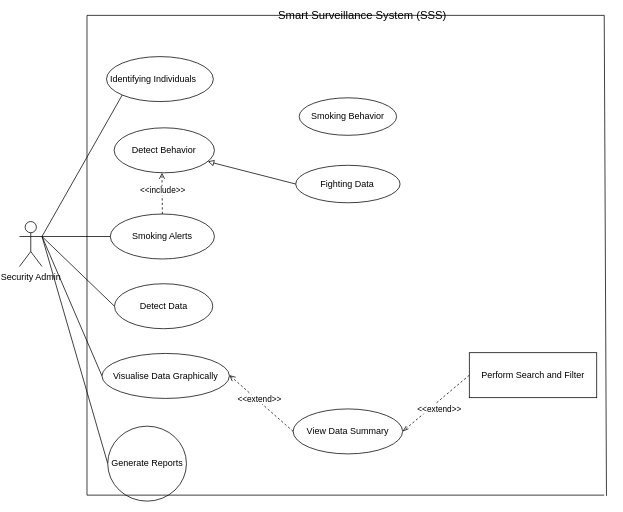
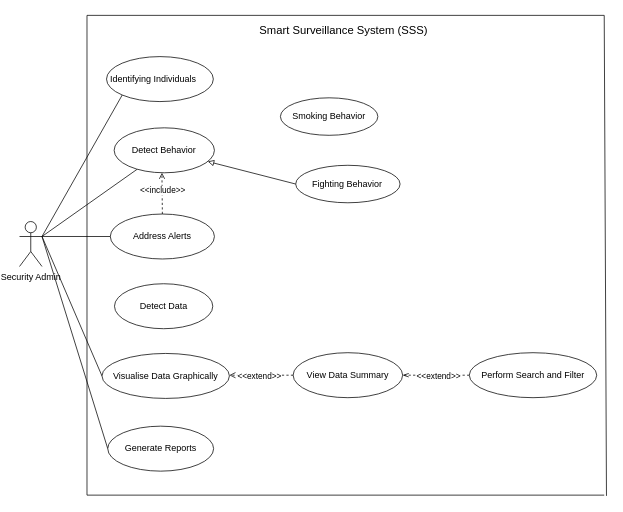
  <mxCell id="0" />
  <mxCell id="1" parent="0" />
  <mxCell id="2" style="rounded=0;orthogonalLoop=1;jettySize=auto;html=1;entryX=0;entryY=0.5;entryDx=0;entryDy=0;endArrow=none;endFill=0;exitX=1;exitY=0.333;exitDx=0;exitDy=0;exitPerimeter=0;" parent="1" source="6" target="7" edge="1"><mxGeometry relative="1" as="geometry" /></mxCell>
  <mxCell id="3" style="rounded=0;orthogonalLoop=1;jettySize=auto;html=1;exitX=1;exitY=0.333;exitDx=0;exitDy=0;exitPerimeter=0;entryX=0;entryY=1;entryDx=0;entryDy=0;endArrow=none;endFill=0;" parent="1" source="6" target="8" edge="1"><mxGeometry relative="1" as="geometry" /></mxCell>
- <mxCell id="4" style="rounded=0;orthogonalLoop=1;jettySize=auto;html=1;exitX=1;exitY=0.333;exitDx=0;exitDy=0;exitPerimeter=0;entryX=0;entryY=0.5;entryDx=0;entryDy=0;endArrow=none;endFill=0;" parent="1" source="6" target="11" edge="1"><mxGeometry relative="1" as="geometry" /></mxCell>
+ <mxCell id="4" style="rounded=0;orthogonalLoop=1;jettySize=auto;html=1;exitX=1;exitY=0.333;exitDx=0;exitDy=0;exitPerimeter=0;endArrow=none;endFill=0;" parent="1" source="6" target="10" edge="1"><mxGeometry relative="1" as="geometry" /></mxCell>
  <mxCell id="5" style="rounded=0;orthogonalLoop=1;jettySize=auto;html=1;exitX=1;exitY=0.333;exitDx=0;exitDy=0;exitPerimeter=0;entryX=0;entryY=0.5;entryDx=0;entryDy=0;endArrow=none;endFill=0;" parent="1" source="6" target="24" edge="1"><mxGeometry relative="1" as="geometry" /></mxCell>
  <mxCell id="6" value="Security Admin" style="shape=umlActor;verticalLabelPosition=bottom;verticalAlign=top;html=1;outlineConnect=0;" parent="1" vertex="1"><mxGeometry x="20" y="295" width="30" height="60" as="geometry" /></mxCell>
- <mxCell id="7" value="Generate Reports" style="ellipse;whiteSpace=wrap;html=1;" parent="1" vertex="1"><mxGeometry x="137.68" y="568" width="105" height="100" as="geometry" /></mxCell>
+ <mxCell id="7" value="Generate Reports" style="ellipse;whiteSpace=wrap;html=1;" parent="1" vertex="1"><mxGeometry x="137.68" y="568" width="141.25" height="60" as="geometry" /></mxCell>
  <mxCell id="8" value="" style="ellipse;whiteSpace=wrap;html=1;" parent="1" vertex="1"><mxGeometry x="136.06" y="75" width="142.5" height="60" as="geometry" /></mxCell>
  <mxCell id="9" value="Identifying Individuals" style="text;html=1;align=center;verticalAlign=middle;whiteSpace=wrap;rounded=0;" parent="1" vertex="1"><mxGeometry x="140.04" y="90" width="117" height="30" as="geometry" /></mxCell>
  <mxCell id="10" value="Detect Behavior" style="ellipse;whiteSpace=wrap;html=1;" parent="1" vertex="1"><mxGeometry x="146.24" y="170" width="133.76" height="60" as="geometry" /></mxCell>
  <mxCell id="11" value="Detect Data" style="ellipse;whiteSpace=wrap;html=1;" parent="1" vertex="1"><mxGeometry x="146.68" y="378" width="131.13" height="60" as="geometry" /></mxCell>
- <mxCell id="12" value="View Data Summary" style="ellipse;whiteSpace=wrap;html=1;" parent="1" vertex="1"><mxGeometry x="385" y="545" width="146.07" height="60" as="geometry" /></mxCell>
+ <mxCell id="12" value="View Data Summary" style="ellipse;whiteSpace=wrap;html=1;" parent="1" vertex="1"><mxGeometry x="385" y="470" width="146.07" height="60" as="geometry" /></mxCell>
  <mxCell id="13" style="rounded=0;orthogonalLoop=1;jettySize=auto;html=1;exitX=0;exitY=0.5;exitDx=0;exitDy=0;entryX=1;entryY=0.5;entryDx=0;entryDy=0;dashed=1;endArrow=openThin;endFill=0;startArrow=none;startFill=0;" parent="1" source="15" target="12" edge="1"><mxGeometry relative="1" as="geometry"><mxPoint x="642.957" y="400.001" as="sourcePoint" /><mxPoint x="530.001" y="446.04" as="targetPoint" /></mxGeometry></mxCell>
  <mxCell id="14" value="&amp;lt;&amp;lt;extend&amp;gt;&amp;gt;" style="edgeLabel;html=1;align=center;verticalAlign=middle;resizable=0;points=[];" parent="13" vertex="1" connectable="0"><mxGeometry x="0.211" y="1" relative="1" as="geometry"><mxPoint x="12" y="-1" as="offset" /></mxGeometry></mxCell>
- <mxCell id="15" value="Perform Search and Filter" style="whiteSpace=wrap;html=1;rounded=0;" parent="1" vertex="1"><mxGeometry x="620" y="470" width="170" height="60" as="geometry" /></mxCell>
+ <mxCell id="15" value="Perform Search and Filter" style="ellipse;whiteSpace=wrap;html=1;" parent="1" vertex="1"><mxGeometry x="620" y="470" width="170" height="60" as="geometry" /></mxCell>
  <mxCell id="16" value="" style="endArrow=none;html=1;rounded=0;" parent="1" edge="1"><mxGeometry width="50" height="50" relative="1" as="geometry"><mxPoint x="110" y="20" as="sourcePoint" /><mxPoint x="800" y="20" as="targetPoint" /></mxGeometry></mxCell>
  <mxCell id="17" value="" style="endArrow=none;html=1;rounded=0;" parent="1" edge="1"><mxGeometry width="50" height="50" relative="1" as="geometry"><mxPoint x="110" y="660" as="sourcePoint" /><mxPoint x="800" y="660" as="targetPoint" /></mxGeometry></mxCell>
  <mxCell id="18" value="" style="endArrow=none;html=1;rounded=0;" parent="1" edge="1"><mxGeometry width="50" height="50" relative="1" as="geometry"><mxPoint x="110" y="20" as="sourcePoint" /><mxPoint x="110" y="660" as="targetPoint" /></mxGeometry></mxCell>
  <mxCell id="19" value="" style="endArrow=none;html=1;rounded=0;" parent="1" edge="1"><mxGeometry width="50" height="50" relative="1" as="geometry"><mxPoint x="800" y="20" as="sourcePoint" /><mxPoint x="803" y="661" as="targetPoint" /></mxGeometry></mxCell>
- <mxCell id="20" value="&lt;font style=&quot;font-size: 15px;&quot;&gt;Smart Surveillance System (SSS)&lt;/font&gt;" style="text;html=1;align=center;verticalAlign=middle;resizable=0;points=[];autosize=1;strokeColor=none;fillColor=none;strokeWidth=3;" parent="1" vertex="1"><mxGeometry x="352.04" y="5" width="250" height="30" as="geometry" /></mxCell>
- <mxCell id="21" value="Smoking Behavior" style="ellipse;whiteSpace=wrap;html=1;" parent="1" vertex="1"><mxGeometry x="393.04" y="130" width="130" height="50" as="geometry" /></mxCell>
+ <mxCell id="20" value="&lt;font style=&quot;font-size: 15px;&quot;&gt;Smart Surveillance System (SSS)&lt;/font&gt;" style="text;html=1;align=center;verticalAlign=middle;resizable=0;points=[];autosize=1;strokeColor=none;fillColor=none;strokeWidth=3;" parent="1" vertex="1"><mxGeometry x="327.04" y="25" width="250" height="30" as="geometry" /></mxCell>
+ <mxCell id="21" value="Smoking Behavior" style="ellipse;whiteSpace=wrap;html=1;" parent="1" vertex="1"><mxGeometry x="368.04" y="130" width="130" height="50" as="geometry" /></mxCell>
  <mxCell id="22" style="rounded=0;orthogonalLoop=1;jettySize=auto;html=1;endArrow=block;endFill=0;exitX=0;exitY=0.5;exitDx=0;exitDy=0;" parent="1" source="23" target="10" edge="1"><mxGeometry relative="1" as="geometry"><mxPoint x="440" y="326" as="targetPoint" /><mxPoint x="388" y="195" as="sourcePoint" /></mxGeometry></mxCell>
- <mxCell id="23" value="Fighting Data" style="ellipse;whiteSpace=wrap;html=1;" parent="1" vertex="1"><mxGeometry x="388.41" y="220" width="139.25" height="50" as="geometry" /></mxCell>
+ <mxCell id="23" value="Fighting Behavior" style="ellipse;whiteSpace=wrap;html=1;" parent="1" vertex="1"><mxGeometry x="388.41" y="220" width="139.25" height="50" as="geometry" /></mxCell>
  <mxCell id="24" value="Visualise Data Graphically" style="ellipse;whiteSpace=wrap;html=1;" parent="1" vertex="1"><mxGeometry x="130" y="471" width="170" height="60" as="geometry" /></mxCell>
  <mxCell id="25" style="rounded=0;orthogonalLoop=1;jettySize=auto;html=1;exitX=0.5;exitY=0;exitDx=0;exitDy=0;dashed=1;endArrow=open;endFill=0;startArrow=none;startFill=0;" parent="1" source="27" edge="1"><mxGeometry relative="1" as="geometry"><mxPoint x="210" y="230" as="targetPoint" /></mxGeometry></mxCell>
  <mxCell id="26" value="&amp;lt;&amp;lt;include&amp;gt;&amp;gt;" style="edgeLabel;html=1;align=center;verticalAlign=middle;resizable=0;points=[];" parent="25" vertex="1" connectable="0"><mxGeometry x="0.172" relative="1" as="geometry"><mxPoint as="offset" /></mxGeometry></mxCell>
- <mxCell id="27" value="Smoking Alerts" style="ellipse;whiteSpace=wrap;html=1;" parent="1" vertex="1"><mxGeometry x="141.11" y="285" width="138.89" height="60" as="geometry" /></mxCell>
+ <mxCell id="27" value="Address Alerts" style="ellipse;whiteSpace=wrap;html=1;" parent="1" vertex="1"><mxGeometry x="141.11" y="285" width="138.89" height="60" as="geometry" /></mxCell>
  <mxCell id="28" style="rounded=0;orthogonalLoop=1;jettySize=auto;html=1;exitX=0;exitY=0.5;exitDx=0;exitDy=0;entryX=1;entryY=0.333;entryDx=0;entryDy=0;entryPerimeter=0;endArrow=none;endFill=0;" parent="1" source="27" target="6" edge="1"><mxGeometry relative="1" as="geometry" /></mxCell>
  <mxCell id="29" style="rounded=0;orthogonalLoop=1;jettySize=auto;html=1;exitX=0;exitY=0.5;exitDx=0;exitDy=0;dashed=1;endArrow=open;endFill=0;startArrow=none;startFill=0;" parent="1" source="12" edge="1"><mxGeometry relative="1" as="geometry"><mxPoint x="470" y="625" as="sourcePoint" /><mxPoint x="300" y="500" as="targetPoint" /></mxGeometry></mxCell>
  <mxCell id="30" value="&amp;lt;&amp;lt;extend&amp;gt;&amp;gt;" style="edgeLabel;html=1;align=center;verticalAlign=middle;resizable=0;points=[];" parent="29" vertex="1" connectable="0"><mxGeometry x="0.172" relative="1" as="geometry"><mxPoint x="4" as="offset" /></mxGeometry></mxCell>
